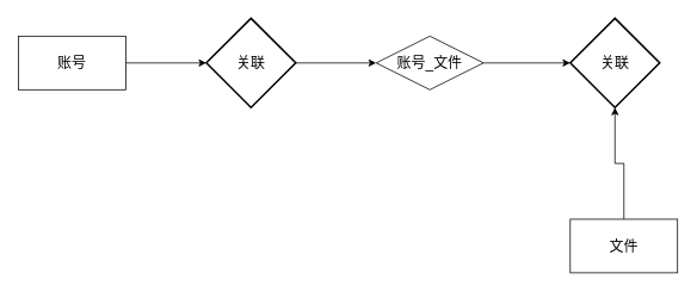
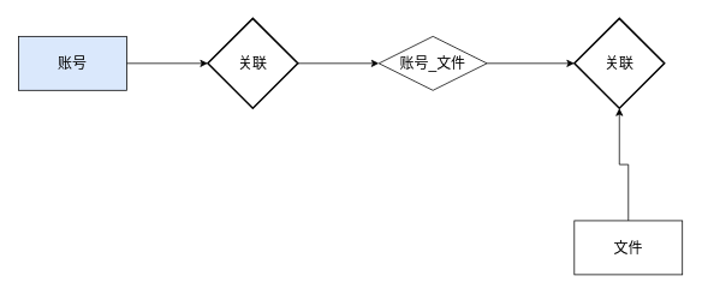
  <mxCell id="0" />
  <mxCell id="1" parent="0" />
- <mxCell id="2" value="账号" style="rounded=0;whiteSpace=wrap;html=1;fontSize=16;" vertex="1" parent="1"><mxGeometry x="20" y="40" width="120" height="60" as="geometry" /></mxCell>
+ <mxCell id="2" value="账号" style="rounded=0;whiteSpace=wrap;html=1;fontSize=16;fillColor=#dae8fc;" vertex="1" parent="1"><mxGeometry x="20" y="40" width="120" height="60" as="geometry" /></mxCell>
  <mxCell id="3" style="edgeStyle=orthogonalEdgeStyle;rounded=0;orthogonalLoop=1;jettySize=auto;html=1;entryX=0;entryY=0.5;entryDx=0;entryDy=0;" edge="1" parent="1" source="4" target="5"><mxGeometry relative="1" as="geometry" /></mxCell>
  <mxCell id="4" value="关联" style="strokeWidth=2;html=1;shape=mxgraph.flowchart.decision;whiteSpace=wrap;fontSize=16;" vertex="1" parent="1"><mxGeometry x="230" y="20" width="100" height="100" as="geometry" /></mxCell>
  <mxCell id="5" value="账号_文件" style="rhombus;whiteSpace=wrap;html=1;fontSize=16;" vertex="1" parent="1"><mxGeometry x="420" y="40" width="120" height="60" as="geometry" /></mxCell>
  <mxCell id="6" value="关联" style="strokeWidth=2;html=1;shape=mxgraph.flowchart.decision;whiteSpace=wrap;fontSize=16;" vertex="1" parent="1"><mxGeometry x="637" y="20" width="100" height="100" as="geometry" /></mxCell>
  <mxCell id="7" style="edgeStyle=orthogonalEdgeStyle;rounded=0;orthogonalLoop=1;jettySize=auto;html=1;" edge="1" parent="1" source="8" target="6"><mxGeometry relative="1" as="geometry" /></mxCell>
  <mxCell id="8" value="文件" style="rounded=0;whiteSpace=wrap;html=1;fontSize=16;" vertex="1" parent="1"><mxGeometry x="637" y="245" width="120" height="60" as="geometry" /></mxCell>
  <mxCell id="9" style="edgeStyle=orthogonalEdgeStyle;rounded=0;orthogonalLoop=1;jettySize=auto;html=1;entryX=0;entryY=0.5;entryDx=0;entryDy=0;entryPerimeter=0;" edge="1" parent="1" source="2" target="4"><mxGeometry relative="1" as="geometry" /></mxCell>
  <mxCell id="10" style="edgeStyle=orthogonalEdgeStyle;rounded=0;orthogonalLoop=1;jettySize=auto;html=1;entryX=0;entryY=0.5;entryDx=0;entryDy=0;entryPerimeter=0;" edge="1" parent="1" source="5" target="6"><mxGeometry relative="1" as="geometry" /></mxCell>
